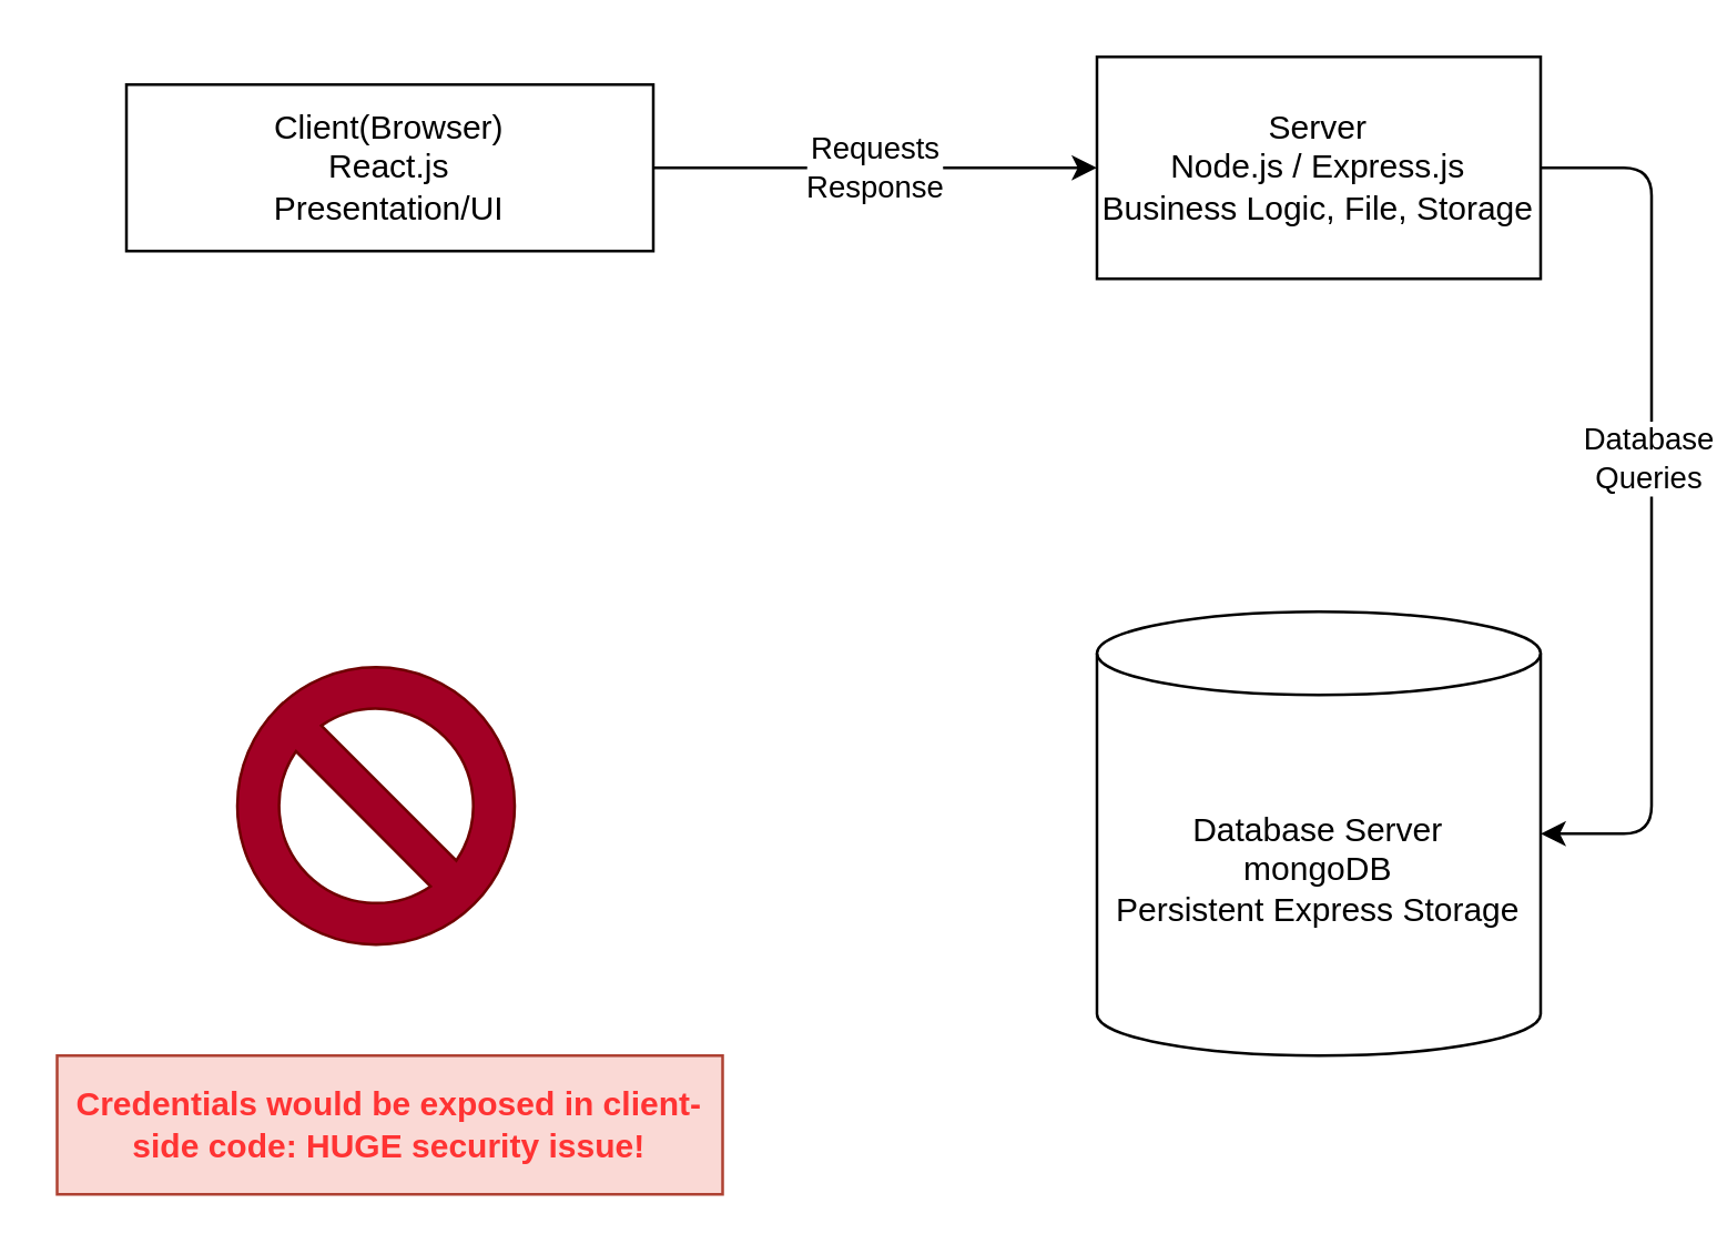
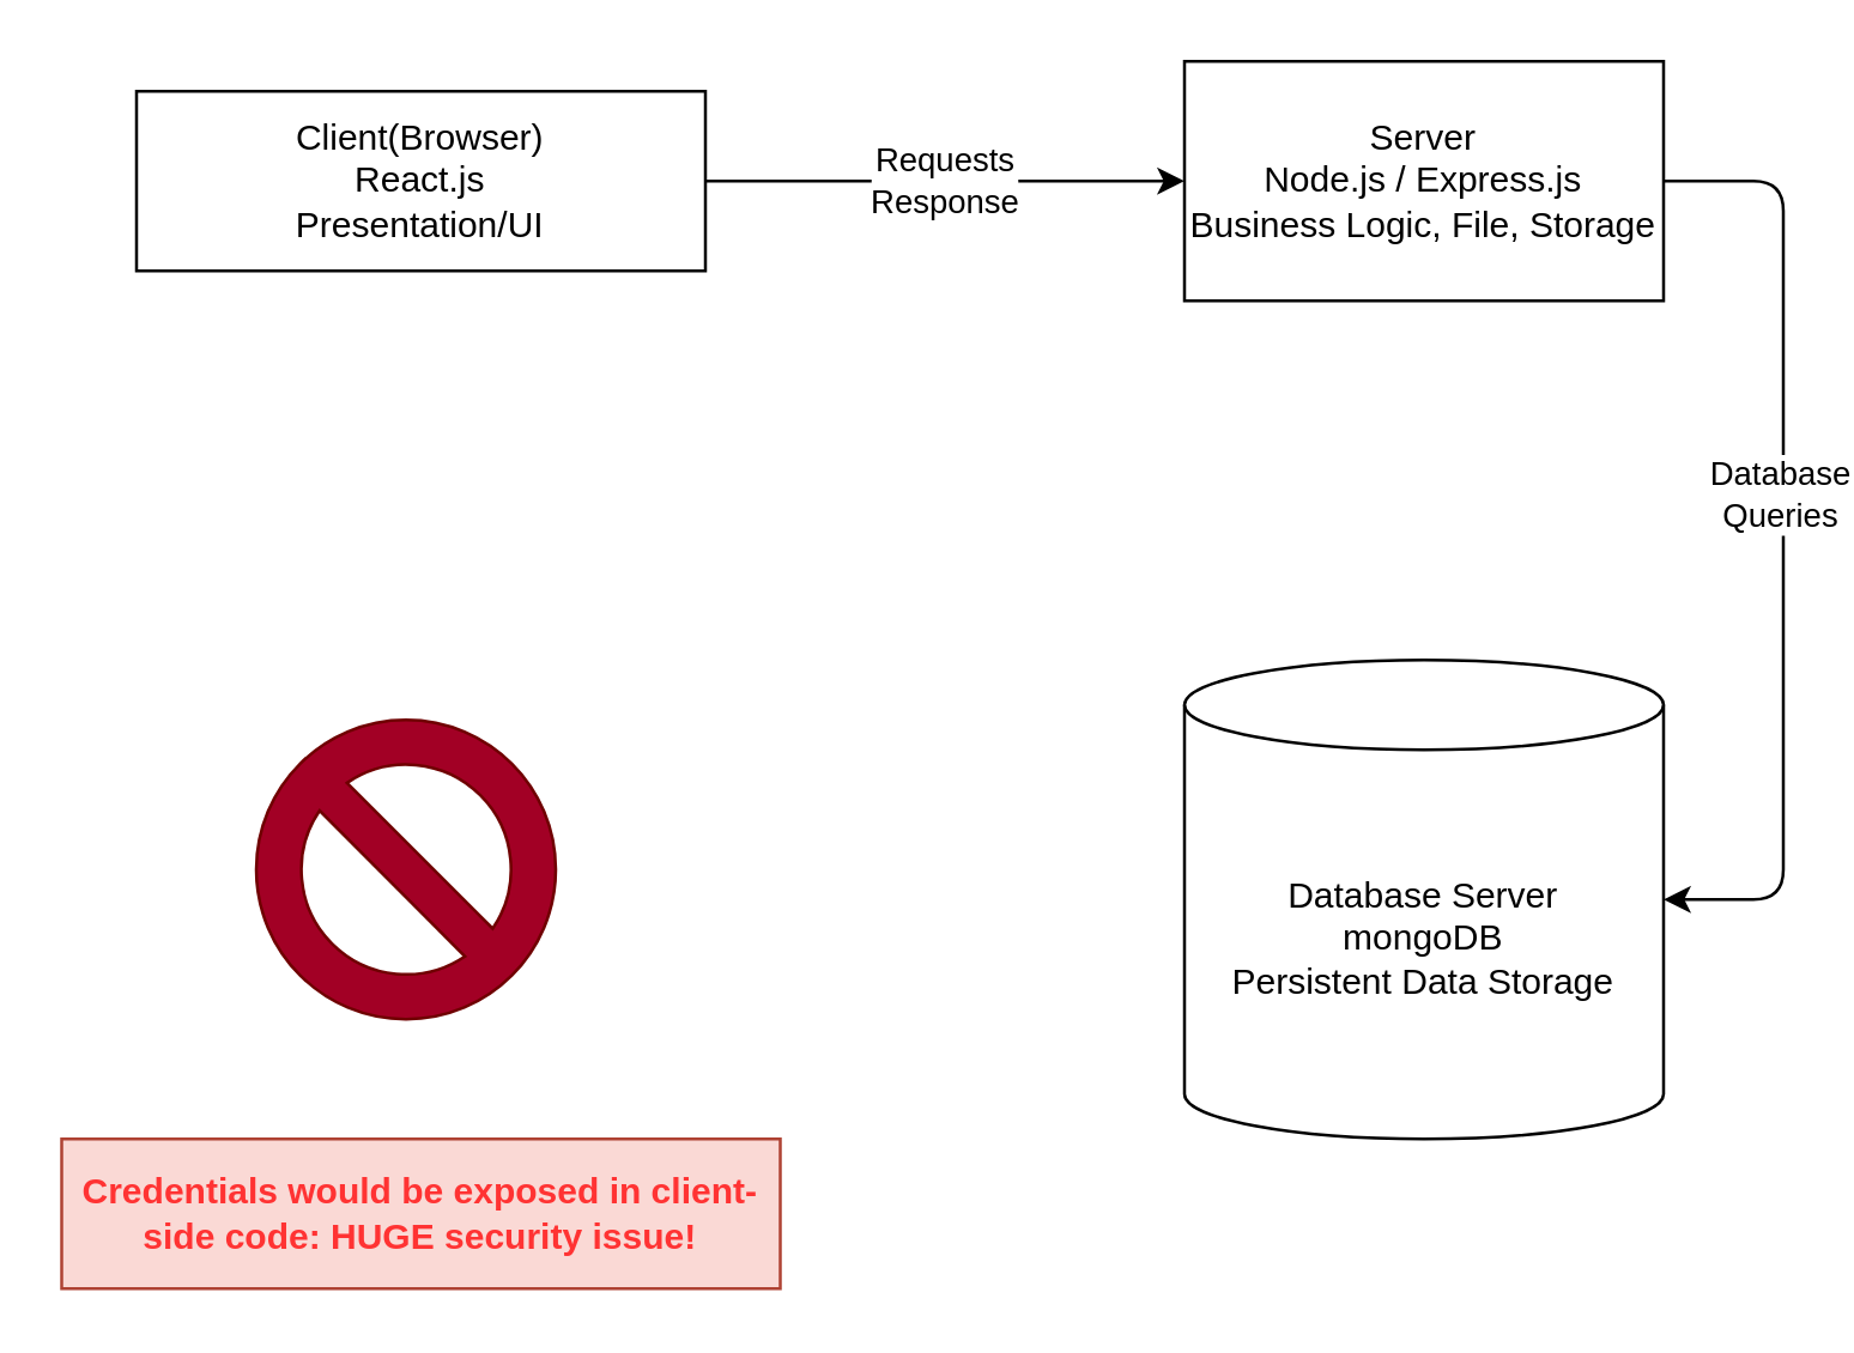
  <mxCell id="0" />
  <mxCell id="1" parent="0" />
  <mxCell id="2" value="Requests&lt;br&gt;Response" style="edgeStyle=orthogonalEdgeStyle;html=1;" edge="1" parent="1" source="3" target="7"><mxGeometry relative="1" as="geometry" /></mxCell>
  <mxCell id="3" value="Client(Browser)&lt;br&gt;React.js&lt;br&gt;Presentation/UI" style="whiteSpace=wrap;html=1;rounded=0;" vertex="1" parent="1"><mxGeometry x="45" y="30" width="190" height="60" as="geometry" /></mxCell>
- <mxCell id="4" value="Database Server&lt;br&gt;mongoDB&lt;br&gt;Persistent Express Storage" style="shape=cylinder3;whiteSpace=wrap;html=1;boundedLbl=1;backgroundOutline=1;size=15;" vertex="1" parent="1"><mxGeometry x="395" y="220" width="160" height="160" as="geometry" /></mxCell>
+ <mxCell id="4" value="Database Server&lt;br&gt;mongoDB&lt;br&gt;Persistent Data Storage" style="shape=cylinder3;whiteSpace=wrap;html=1;boundedLbl=1;backgroundOutline=1;size=15;" vertex="1" parent="1"><mxGeometry x="395" y="220" width="160" height="160" as="geometry" /></mxCell>
  <mxCell id="5" style="edgeStyle=orthogonalEdgeStyle;html=1;entryX=1;entryY=0.5;entryDx=0;entryDy=0;entryPerimeter=0;" edge="1" parent="1" source="7" target="4"><mxGeometry relative="1" as="geometry"><Array as="points"><mxPoint x="595" y="60" /><mxPoint x="595" y="300" /></Array></mxGeometry></mxCell>
  <mxCell id="6" value="Database&lt;br&gt;Queries" style="edgeLabel;html=1;align=center;verticalAlign=middle;resizable=0;points=[];" vertex="1" connectable="0" parent="5"><mxGeometry x="-0.098" y="-2" relative="1" as="geometry"><mxPoint as="offset" /></mxGeometry></mxCell>
  <mxCell id="7" value="Server&lt;br&gt;Node.js / Express.js&lt;br&gt;Business Logic, File, Storage" style="rounded=0;whiteSpace=wrap;html=1;" vertex="1" parent="1"><mxGeometry x="395" y="20" width="160" height="80" as="geometry" /></mxCell>
  <mxCell id="8" value="" style="verticalLabelPosition=bottom;verticalAlign=top;html=1;shape=mxgraph.basic.no_symbol;fillColor=#a20025;fontColor=#ffffff;strokeColor=#6F0000;" vertex="1" parent="1"><mxGeometry x="85" y="240" width="100" height="100" as="geometry" /></mxCell>
  <mxCell id="9" value="&lt;b&gt;&lt;font color=&quot;#ff3333&quot;&gt;Credentials would be exposed in client-side code: HUGE security issue!&lt;/font&gt;&lt;/b&gt;" style="rounded=0;whiteSpace=wrap;html=1;fillColor=#fad9d5;strokeColor=#ae4132;" vertex="1" parent="1"><mxGeometry x="20" y="380" width="240" height="50" as="geometry" /></mxCell>
